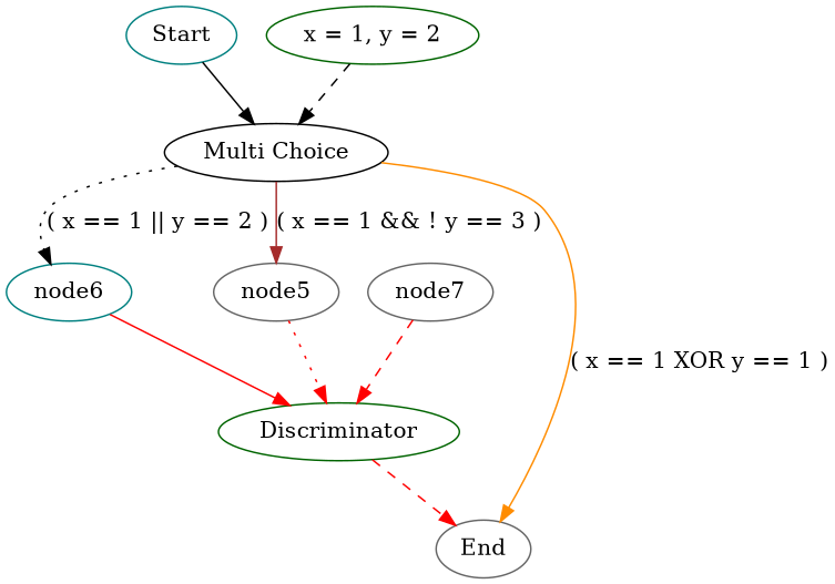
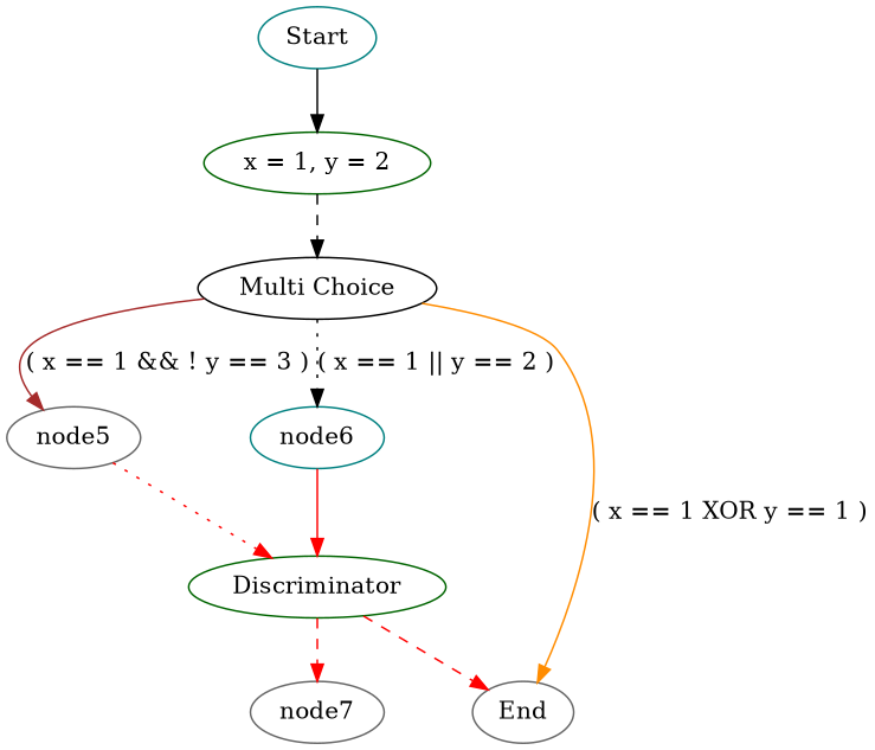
  digraph {
    node [color=gray40]
    edge [color=red style=solid]
    n1 [color=teal label=Start]
    n2 [color=darkgreen label="x = 1, y = 2"]
    n3 [color=black label="Multi Choice"]
    node5
    node6 [color=teal]
    n6 [label=End]
    n7 [color=darkgreen label=Discriminator]
    node7
-   n1 -> n3 [color=black]
+   n1 -> n2 [color=black]
    n2 -> n3 [color=black style=dashed]
    n3 -> node5 [color=brown label="( x == 1 && ! y == 3 )"]
    n3 -> node6 [color=black label="( x == 1 || y == 2 )" style=dotted]
    n3 -> n6 [color=darkorange label="( x == 1 XOR y == 1 )"]
    node5 -> n7 [style=dotted]
    node6 -> n7
    n7 -> n6 [style=dashed]
-   node7 -> n7 [style=dashed]
+   n7 -> node7 [style=dashed]
  }
